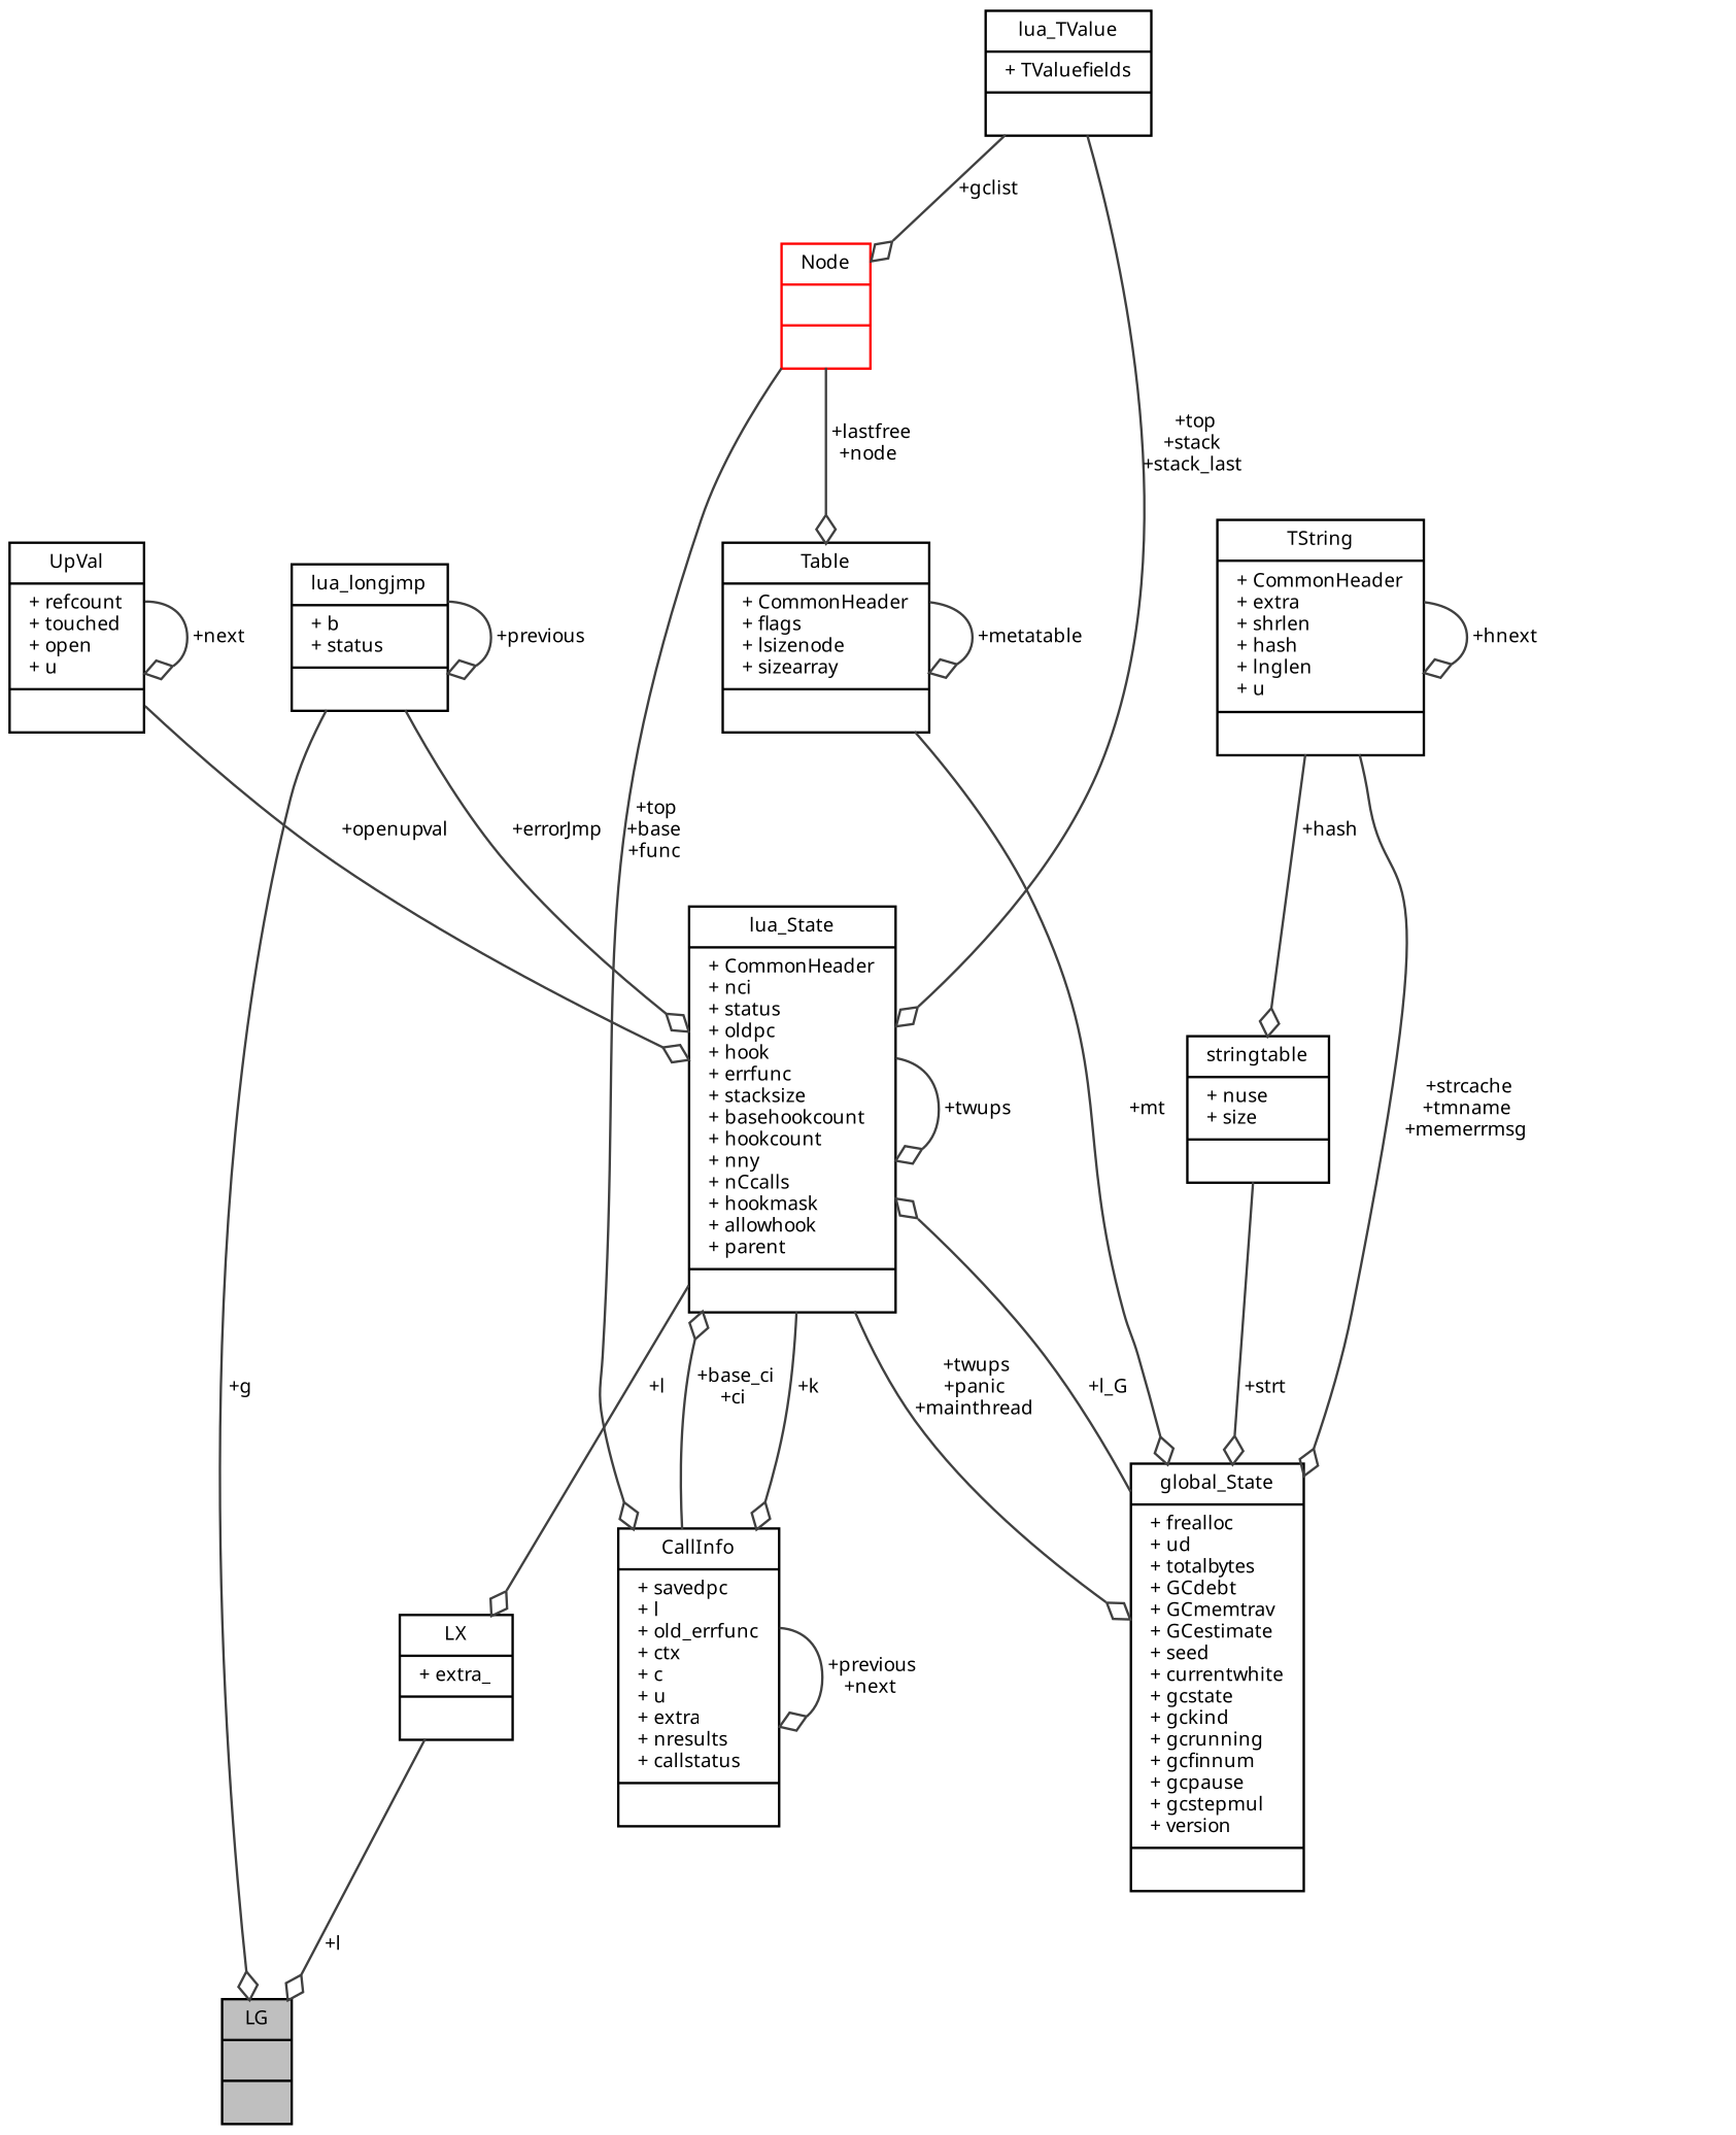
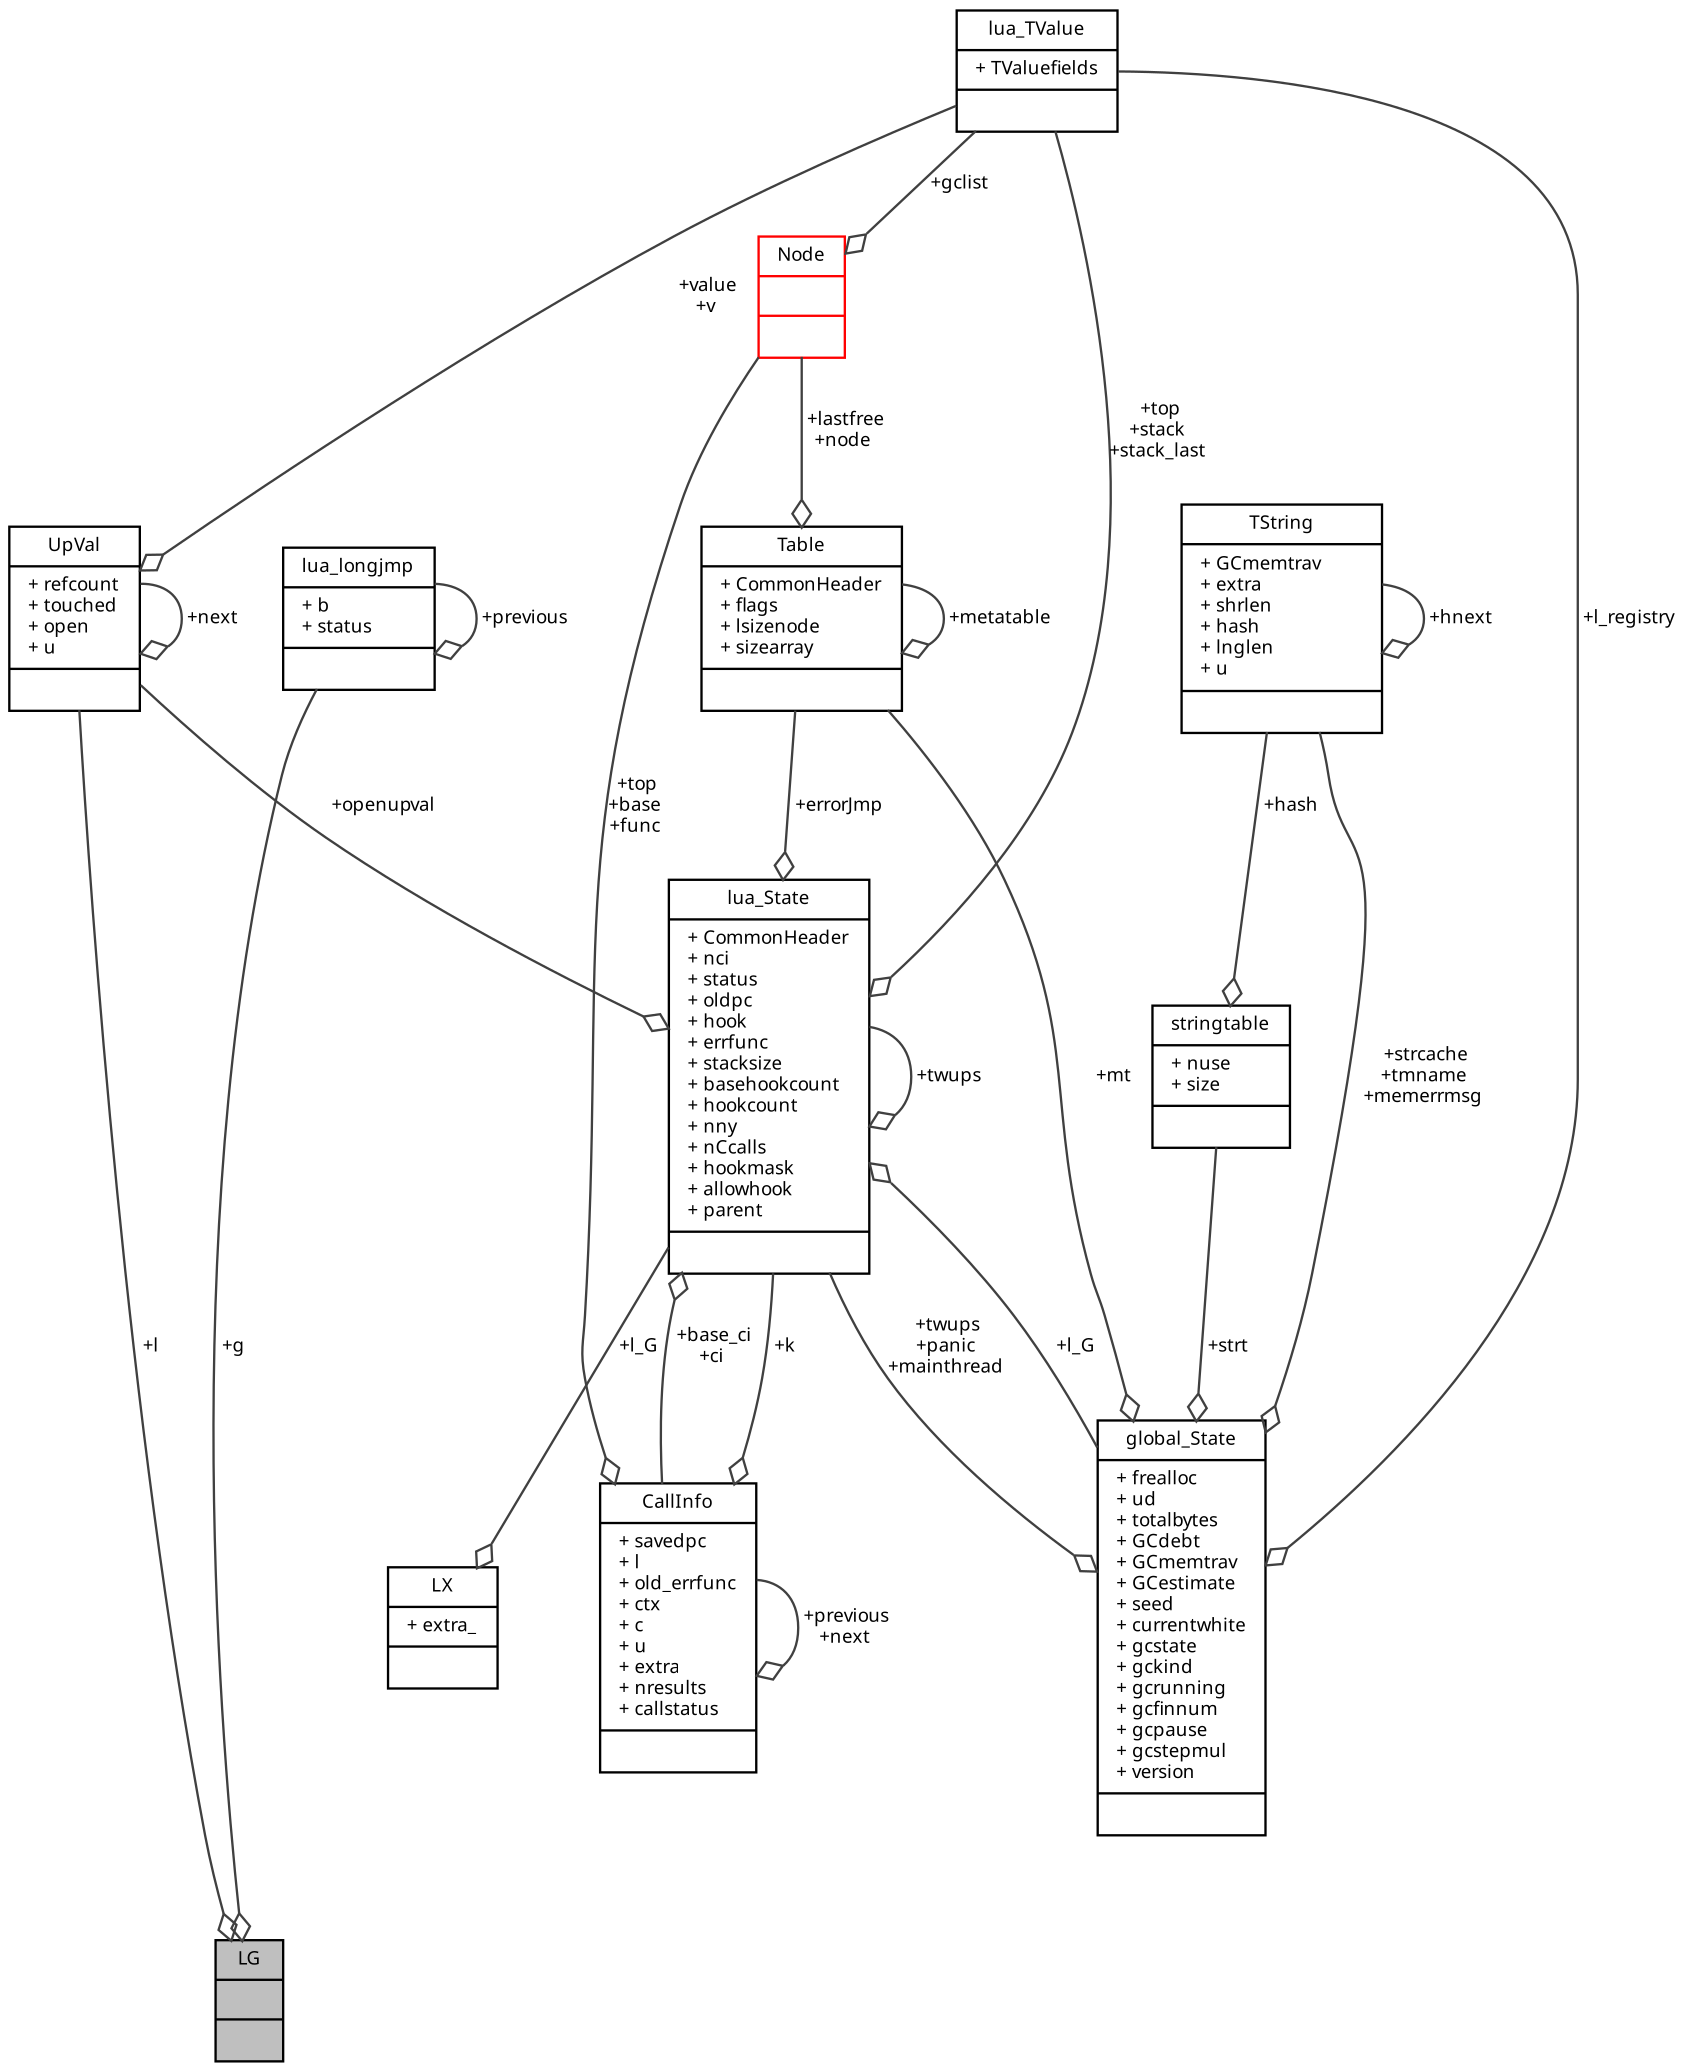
  digraph {
    node [color=black fillcolor=white fontname=Sans fontsize=8 shape=record style=filled]
    edge [arrowhead=odiamond color=grey25 fontname=Sans fontsize=8 labelfontname=Sans labelfontsize=8 style=solid]
    n1 [fillcolor=grey75 fontcolor=black height=0.2 label="{LG\n||}" width=0.4]
    n2 [height=0.2 label="{global_State\n|+ frealloc\l+ ud\l+ totalbytes\l+ GCdebt\l+ GCmemtrav\l+ GCestimate\l+ seed\l+ currentwhite\l+ gcstate\l+ gckind\l+ gcrunning\l+ gcfinnum\l+ gcpause\l+ gcstepmul\l+ version\l|}" width=0.4]
    n3 [height=0.2 label="{lua_State\n|+ CommonHeader\l+ nci\l+ status\l+ oldpc\l+ hook\l+ errfunc\l+ stacksize\l+ basehookcount\l+ hookcount\l+ nny\l+ nCcalls\l+ hookmask\l+ allowhook\l+ parent\l|}" width=0.4]
    n4 [height=0.2 label="{CallInfo\n|+ savedpc\l+ l\l+ old_errfunc\l+ ctx\l+ c\l+ u\l+ extra\l+ nresults\l+ callstatus\l|}" width=0.4]
    n5 [height=0.2 label="{LX\n|+ extra_\l|}" width=0.4]
    n6 [height=0.2 label="{lua_TValue\n|+ TValuefields\l|}" width=0.4]
    n7 [color=red height=0.2 label="{Node\n||}" width=0.4]
    n8 [height=0.2 label="{UpVal\n|+ refcount\l+ touched\l+ open\l+ u\l|}" width=0.4]
    n9 [height=0.2 label="{Table\n|+ CommonHeader\l+ flags\l+ lsizenode\l+ sizearray\l|}" width=0.4]
    n10 [height=0.2 label="{stringtable\n|+ nuse\l+ size\l|}" width=0.4]
-   n11 [height=0.2 label="{TString\n|+ CommonHeader\l+ extra\l+ shrlen\l+ hash\l+ lnglen\l+ u\l|}" width=0.4]
+   n11 [height=0.2 label="{TString\n|+ GCmemtrav\l+ extra\l+ shrlen\l+ hash\l+ lnglen\l+ u\l|}" width=0.4]
    n12 [height=0.2 label="{lua_longjmp\n|+ b\l+ status\l|}" width=0.4]
    n2 -> n3 [label=" +l_G"]
    n3 -> n2 [label=" +twups\n+panic\n+mainthread"]
    n3 -> n3 [label=" +twups"]
    n3 -> n4 [label=" +k"]
-   n3 -> n5 [label=" +l"]
+   n3 -> n5 [label=" +l_G"]
    n4 -> n3 [label=" +base_ci\n+ci"]
    n4 -> n4 [label=" +previous\n+next"]
-   n5 -> n1 [label=" +l"]
+   n8 -> n1 [label=" +l"]
+   n6 -> n2 [label=" +l_registry"]
    n6 -> n3 [label=" +top\n+stack\n+stack_last"]
    n6 -> n7 [label=" +gclist"]
+   n6 -> n8 [label=" +value\n+v"]
    n7 -> n4 [label=" +top\n+base\n+func"]
    n7 -> n9 [label=" +lastfree\n+node"]
    n8 -> n3 [label=" +openupval"]
    n8 -> n8 [label=" +next"]
    n9 -> n2 [label=" +mt"]
    n9 -> n9 [label=" +metatable"]
    n10 -> n2 [label=" +strt"]
    n11 -> n2 [label=" +strcache\n+tmname\n+memerrmsg"]
    n11 -> n10 [label=" +hash"]
    n11 -> n11 [label=" +hnext"]
    n12 -> n1 [label=" +g"]
-   n12 -> n3 [label=" +errorJmp"]
+   n9 -> n3 [label=" +errorJmp"]
    n12 -> n12 [label=" +previous"]
  }
